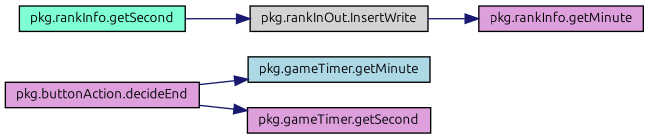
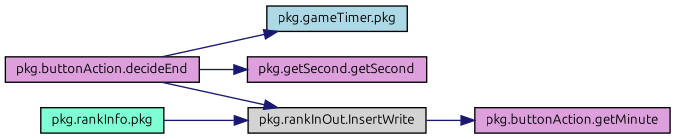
  digraph {
    fontname=Ubuntu
    rankdir=LR
    node [color=black fillcolor=plum fontname=Ubuntu fontsize=10 shape=record style=filled]
    edge [color=midnightblue fontname=Ubuntu fontsize=10 labelfontname=Helvetica labelfontsize=10 style=solid]
    n1 [fontcolor=black height=0.2 label="pkg.buttonAction.decideEnd" width=0.4]
-   n2 [fillcolor=lightblue height=0.2 label="pkg.gameTimer.getMinute" width=0.4]
-   n3 [height=0.2 label="pkg.gameTimer.getSecond" width=0.4]
+   n2 [fillcolor=lightblue height=0.2 label="pkg.gameTimer.pkg" width=0.4]
+   n3 [height=0.2 label="pkg.getSecond.getSecond" width=0.4]
    n4 [fillcolor=lightgrey height=0.2 label="pkg.rankInOut.InsertWrite" width=0.4]
-   n5 [height=0.2 label="pkg.rankInfo.getMinute" width=0.4]
-   n6 [fillcolor=aquamarine height=0.2 label="pkg.rankInfo.getSecond" width=0.4]
+   n5 [height=0.2 label="pkg.buttonAction.getMinute" width=0.4]
+   n6 [fillcolor=aquamarine height=0.2 label="pkg.rankInfo.pkg" width=0.4]
    n1 -> n2
    n1 -> n3
+   n1 -> n4
    n4 -> n5
    n6 -> n4
  }
